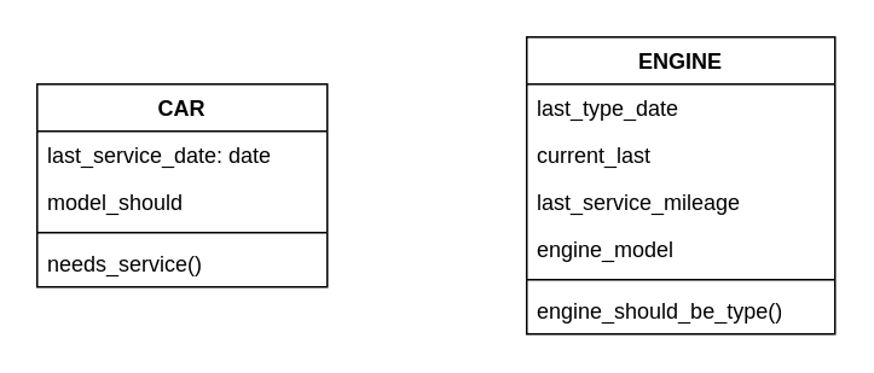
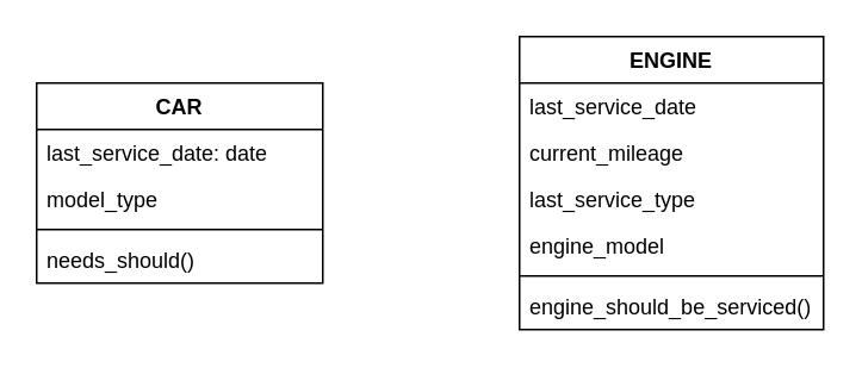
  <mxCell id="0" />
  <mxCell id="1" parent="0" />
  <mxCell id="2" value="CAR" style="swimlane;fontStyle=1;align=center;verticalAlign=top;childLayout=stackLayout;horizontal=1;startSize=26;horizontalStack=0;resizeParent=1;resizeParentMax=0;resizeLast=0;collapsible=1;marginBottom=0;whiteSpace=wrap;html=1;" vertex="1" parent="1"><mxGeometry x="20" y="46" width="160" height="112" as="geometry" /></mxCell>
  <mxCell id="3" value="last_service_date: date" style="text;strokeColor=none;fillColor=none;align=left;verticalAlign=top;spacingLeft=4;spacingRight=4;overflow=hidden;rotatable=0;points=[[0,0.5],[1,0.5]];portConstraint=eastwest;whiteSpace=wrap;html=1;" vertex="1" parent="2"><mxGeometry y="26" width="160" height="26" as="geometry" /></mxCell>
- <mxCell id="4" value="model_should" style="text;strokeColor=none;fillColor=none;align=left;verticalAlign=top;spacingLeft=4;spacingRight=4;overflow=hidden;rotatable=0;points=[[0,0.5],[1,0.5]];portConstraint=eastwest;whiteSpace=wrap;html=1;" vertex="1" parent="2"><mxGeometry y="52" width="160" height="26" as="geometry" /></mxCell>
+ <mxCell id="4" value="model_type" style="text;strokeColor=none;fillColor=none;align=left;verticalAlign=top;spacingLeft=4;spacingRight=4;overflow=hidden;rotatable=0;points=[[0,0.5],[1,0.5]];portConstraint=eastwest;whiteSpace=wrap;html=1;" vertex="1" parent="2"><mxGeometry y="52" width="160" height="26" as="geometry" /></mxCell>
  <mxCell id="5" value="" style="line;strokeWidth=1;fillColor=none;align=left;verticalAlign=middle;spacingTop=-1;spacingLeft=3;spacingRight=3;rotatable=0;labelPosition=right;points=[];portConstraint=eastwest;strokeColor=inherit;" vertex="1" parent="2"><mxGeometry y="78" width="160" height="8" as="geometry" /></mxCell>
- <mxCell id="6" value="needs_service()" style="text;strokeColor=none;fillColor=none;align=left;verticalAlign=top;spacingLeft=4;spacingRight=4;overflow=hidden;rotatable=0;points=[[0,0.5],[1,0.5]];portConstraint=eastwest;whiteSpace=wrap;html=1;" vertex="1" parent="2"><mxGeometry y="86" width="160" height="26" as="geometry" /></mxCell>
+ <mxCell id="6" value="needs_should()" style="text;strokeColor=none;fillColor=none;align=left;verticalAlign=top;spacingLeft=4;spacingRight=4;overflow=hidden;rotatable=0;points=[[0,0.5],[1,0.5]];portConstraint=eastwest;whiteSpace=wrap;html=1;" vertex="1" parent="2"><mxGeometry y="86" width="160" height="26" as="geometry" /></mxCell>
  <mxCell id="7" value="ENGINE" style="swimlane;fontStyle=1;align=center;verticalAlign=top;childLayout=stackLayout;horizontal=1;startSize=26;horizontalStack=0;resizeParent=1;resizeParentMax=0;resizeLast=0;collapsible=1;marginBottom=0;whiteSpace=wrap;html=1;" vertex="1" parent="1"><mxGeometry x="290" y="20" width="170" height="164" as="geometry" /></mxCell>
- <mxCell id="8" value="last_type_date" style="text;strokeColor=none;fillColor=none;align=left;verticalAlign=top;spacingLeft=4;spacingRight=4;overflow=hidden;rotatable=0;points=[[0,0.5],[1,0.5]];portConstraint=eastwest;whiteSpace=wrap;html=1;" vertex="1" parent="7"><mxGeometry y="26" width="170" height="26" as="geometry" /></mxCell>
- <mxCell id="9" value="current_last" style="text;strokeColor=none;fillColor=none;align=left;verticalAlign=top;spacingLeft=4;spacingRight=4;overflow=hidden;rotatable=0;points=[[0,0.5],[1,0.5]];portConstraint=eastwest;whiteSpace=wrap;html=1;" vertex="1" parent="7"><mxGeometry y="52" width="170" height="26" as="geometry" /></mxCell>
- <mxCell id="10" value="last_service_mileage" style="text;strokeColor=none;fillColor=none;align=left;verticalAlign=top;spacingLeft=4;spacingRight=4;overflow=hidden;rotatable=0;points=[[0,0.5],[1,0.5]];portConstraint=eastwest;whiteSpace=wrap;html=1;" vertex="1" parent="7"><mxGeometry y="78" width="170" height="26" as="geometry" /></mxCell>
+ <mxCell id="8" value="last_service_date" style="text;strokeColor=none;fillColor=none;align=left;verticalAlign=top;spacingLeft=4;spacingRight=4;overflow=hidden;rotatable=0;points=[[0,0.5],[1,0.5]];portConstraint=eastwest;whiteSpace=wrap;html=1;" vertex="1" parent="7"><mxGeometry y="26" width="170" height="26" as="geometry" /></mxCell>
+ <mxCell id="9" value="current_mileage" style="text;strokeColor=none;fillColor=none;align=left;verticalAlign=top;spacingLeft=4;spacingRight=4;overflow=hidden;rotatable=0;points=[[0,0.5],[1,0.5]];portConstraint=eastwest;whiteSpace=wrap;html=1;" vertex="1" parent="7"><mxGeometry y="52" width="170" height="26" as="geometry" /></mxCell>
+ <mxCell id="10" value="last_service_type" style="text;strokeColor=none;fillColor=none;align=left;verticalAlign=top;spacingLeft=4;spacingRight=4;overflow=hidden;rotatable=0;points=[[0,0.5],[1,0.5]];portConstraint=eastwest;whiteSpace=wrap;html=1;" vertex="1" parent="7"><mxGeometry y="78" width="170" height="26" as="geometry" /></mxCell>
  <mxCell id="11" value="engine_model" style="text;strokeColor=none;fillColor=none;align=left;verticalAlign=top;spacingLeft=4;spacingRight=4;overflow=hidden;rotatable=0;points=[[0,0.5],[1,0.5]];portConstraint=eastwest;whiteSpace=wrap;html=1;" vertex="1" parent="7"><mxGeometry y="104" width="170" height="26" as="geometry" /></mxCell>
  <mxCell id="12" value="" style="line;strokeWidth=1;fillColor=none;align=left;verticalAlign=middle;spacingTop=-1;spacingLeft=3;spacingRight=3;rotatable=0;labelPosition=right;points=[];portConstraint=eastwest;strokeColor=inherit;" vertex="1" parent="7"><mxGeometry y="130" width="170" height="8" as="geometry" /></mxCell>
- <mxCell id="13" value="engine_should_be_type()" style="text;strokeColor=none;fillColor=none;align=left;verticalAlign=top;spacingLeft=4;spacingRight=4;overflow=hidden;rotatable=0;points=[[0,0.5],[1,0.5]];portConstraint=eastwest;whiteSpace=wrap;html=1;" vertex="1" parent="7"><mxGeometry y="138" width="170" height="26" as="geometry" /></mxCell>
+ <mxCell id="13" value="engine_should_be_serviced()" style="text;strokeColor=none;fillColor=none;align=left;verticalAlign=top;spacingLeft=4;spacingRight=4;overflow=hidden;rotatable=0;points=[[0,0.5],[1,0.5]];portConstraint=eastwest;whiteSpace=wrap;html=1;" vertex="1" parent="7"><mxGeometry y="138" width="170" height="26" as="geometry" /></mxCell>
